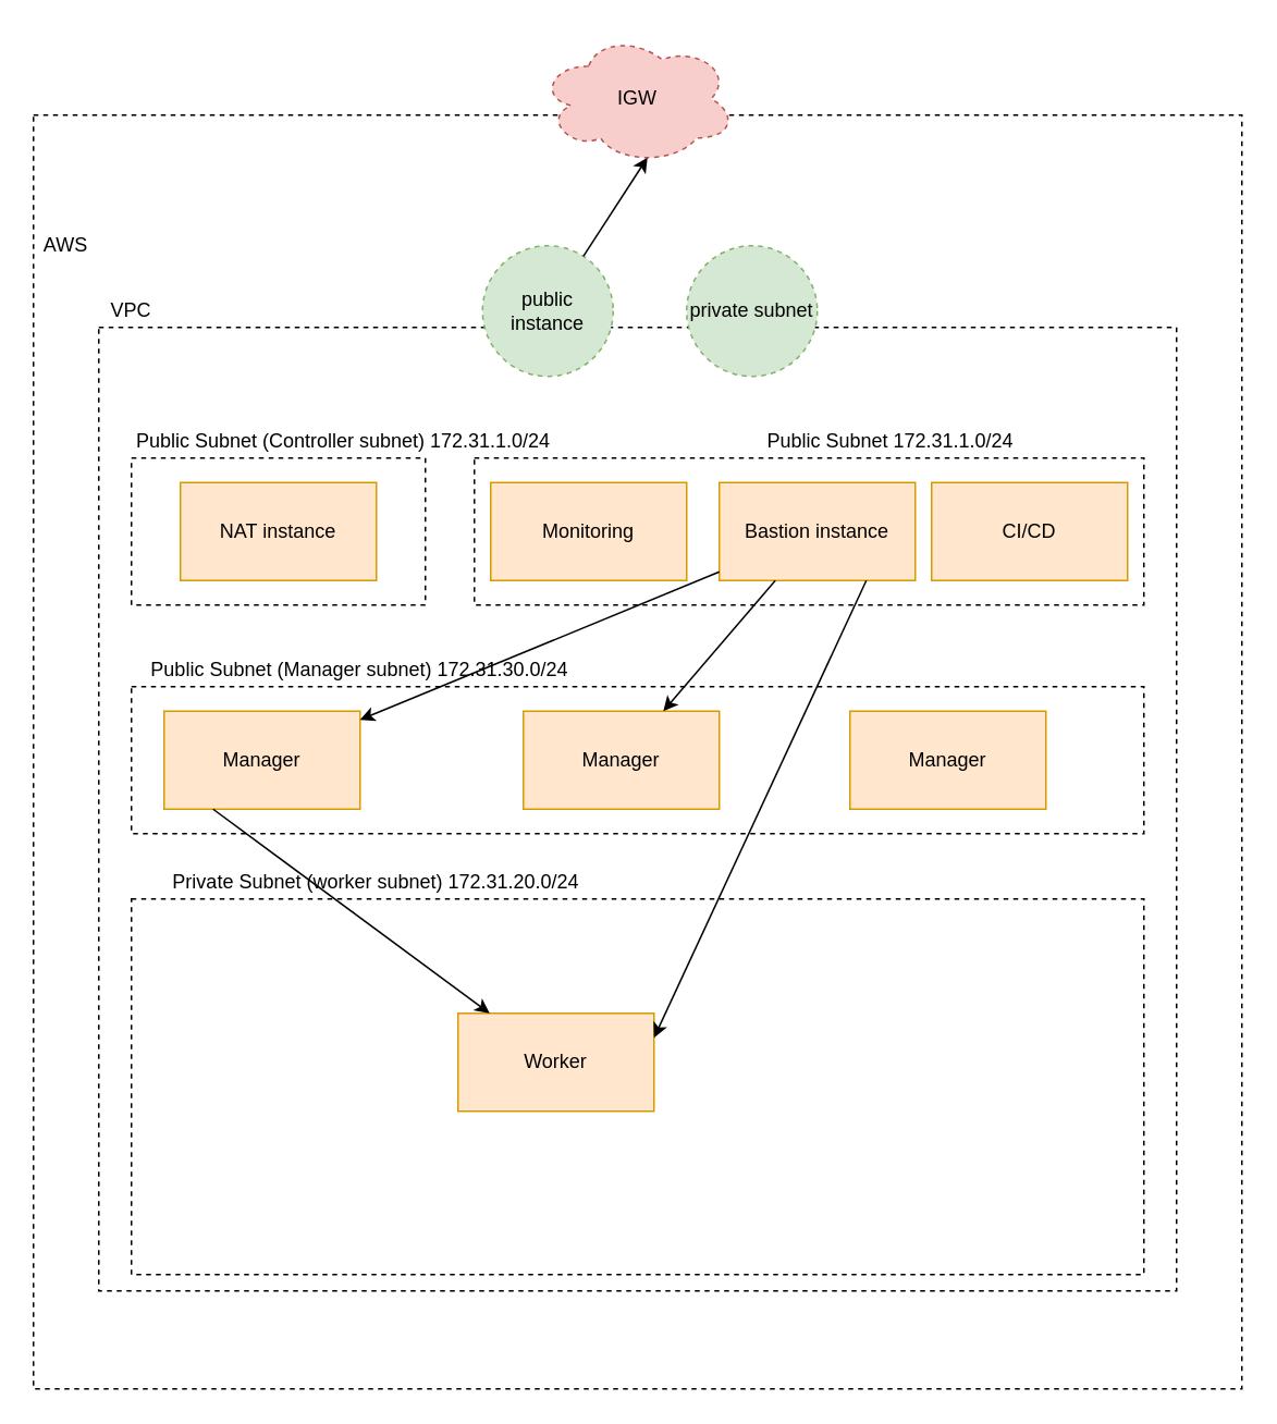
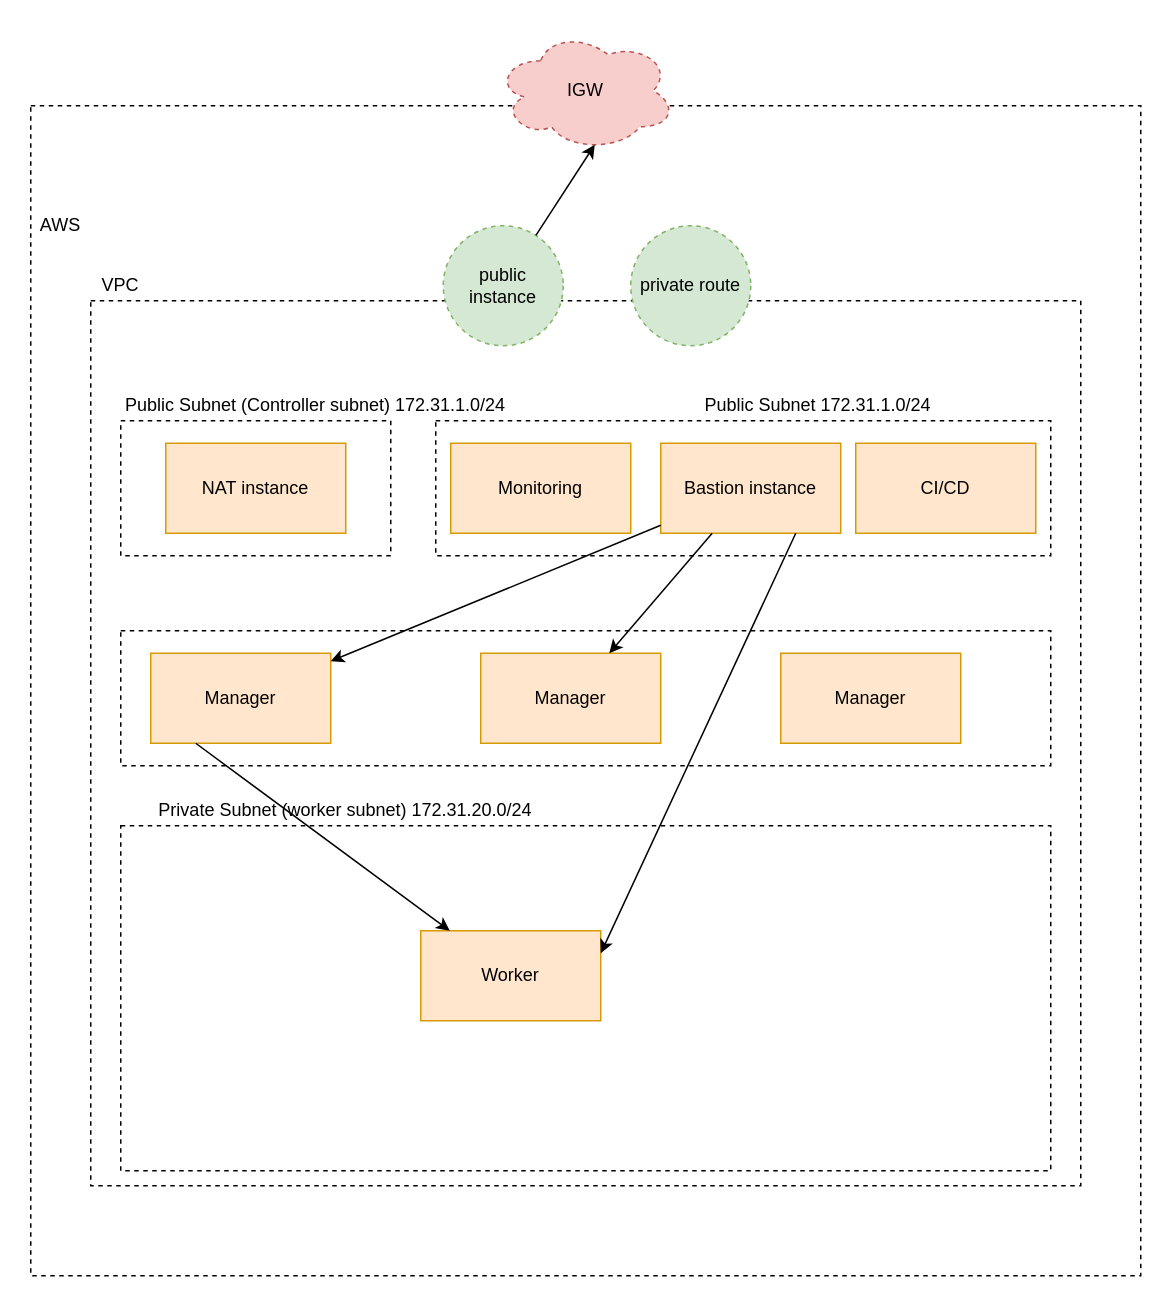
  <mxCell id="0" />
  <mxCell id="1" parent="0" />
  <mxCell id="2" value="" style="rounded=0;whiteSpace=wrap;html=1;dashed=1;" parent="1" vertex="1"><mxGeometry x="20" y="70" width="740" height="780" as="geometry" /></mxCell>
  <mxCell id="3" value="" style="rounded=0;whiteSpace=wrap;html=1;dashed=1;" parent="1" vertex="1"><mxGeometry x="60" y="200" width="660" height="590" as="geometry" /></mxCell>
  <mxCell id="4" value="" style="rounded=0;whiteSpace=wrap;html=1;dashed=1;" parent="1" vertex="1"><mxGeometry x="80" y="280" width="180" height="90" as="geometry" /></mxCell>
  <mxCell id="5" value="" style="rounded=0;whiteSpace=wrap;html=1;dashed=1;" parent="1" vertex="1"><mxGeometry x="80" y="420" width="620" height="90" as="geometry" /></mxCell>
  <mxCell id="6" value="" style="rounded=0;whiteSpace=wrap;html=1;dashed=1;" parent="1" vertex="1"><mxGeometry x="80" y="550" width="620" height="230" as="geometry" /></mxCell>
  <mxCell id="7" value="NAT instance" style="rounded=0;whiteSpace=wrap;html=1;fillColor=#ffe6cc;strokeColor=#d79b00;" parent="1" vertex="1"><mxGeometry x="110" y="295" width="120" height="60" as="geometry" /></mxCell>
  <mxCell id="8" value="Manager" style="rounded=0;whiteSpace=wrap;html=1;fillColor=#ffe6cc;strokeColor=#d79b00;" parent="1" vertex="1"><mxGeometry x="100" y="435" width="120" height="60" as="geometry" /></mxCell>
  <mxCell id="9" value="Worker" style="rounded=0;whiteSpace=wrap;html=1;fillColor=#ffe6cc;strokeColor=#d79b00;" parent="1" vertex="1"><mxGeometry x="280" y="620" width="120" height="60" as="geometry" /></mxCell>
  <mxCell id="10" value="Manager" style="rounded=0;whiteSpace=wrap;html=1;fillColor=#ffe6cc;strokeColor=#d79b00;" parent="1" vertex="1"><mxGeometry x="320" y="435" width="120" height="60" as="geometry" /></mxCell>
  <mxCell id="11" value="" style="endArrow=classic;html=1;exitX=0.25;exitY=1;exitDx=0;exitDy=0;" parent="1" source="8" target="9" edge="1"><mxGeometry width="50" height="50" relative="1" as="geometry"><mxPoint x="380" y="460" as="sourcePoint" /><mxPoint x="430" y="410" as="targetPoint" /></mxGeometry></mxCell>
  <mxCell id="12" value="VPC" style="text;html=1;strokeColor=none;fillColor=none;align=center;verticalAlign=middle;whiteSpace=wrap;rounded=0;" parent="1" vertex="1"><mxGeometry x="60" y="180" width="40" height="20" as="geometry" /></mxCell>
  <mxCell id="13" value="Private Subnet (worker subnet) 172.31.20.0/24" style="text;html=1;strokeColor=none;fillColor=none;align=center;verticalAlign=middle;whiteSpace=wrap;rounded=0;" parent="1" vertex="1"><mxGeometry x="80" y="530" width="300" height="20" as="geometry" /></mxCell>
- <mxCell id="14" value="Public Subnet (Manager subnet) 172.31.30.0/24" style="text;html=1;strokeColor=none;fillColor=none;align=center;verticalAlign=middle;whiteSpace=wrap;rounded=0;" parent="1" vertex="1"><mxGeometry x="80" y="400" width="280" height="20" as="geometry" /></mxCell>
  <mxCell id="15" value="" style="rounded=0;whiteSpace=wrap;html=1;dashed=1;" parent="1" vertex="1"><mxGeometry x="290" y="280" width="410" height="90" as="geometry" /></mxCell>
  <mxCell id="16" value="Bastion instance" style="rounded=0;whiteSpace=wrap;html=1;fillColor=#ffe6cc;strokeColor=#d79b00;" parent="1" vertex="1"><mxGeometry x="440" y="295" width="120" height="60" as="geometry" /></mxCell>
  <mxCell id="17" value="Public Subnet (Controller subnet) 172.31.1.0/24" style="text;html=1;strokeColor=none;fillColor=none;align=center;verticalAlign=middle;whiteSpace=wrap;rounded=0;" parent="1" vertex="1"><mxGeometry x="80" y="260" width="260" height="20" as="geometry" /></mxCell>
  <mxCell id="18" value="Public Subnet 172.31.1.0/24" style="text;html=1;strokeColor=none;fillColor=none;align=center;verticalAlign=middle;whiteSpace=wrap;rounded=0;" parent="1" vertex="1"><mxGeometry x="460" y="260" width="170" height="20" as="geometry" /></mxCell>
  <mxCell id="19" value="" style="endArrow=classic;html=1;" parent="1" source="16" target="8" edge="1"><mxGeometry width="50" height="50" relative="1" as="geometry"><mxPoint x="380" y="460" as="sourcePoint" /><mxPoint x="430" y="410" as="targetPoint" /></mxGeometry></mxCell>
  <mxCell id="20" value="" style="endArrow=classic;html=1;" parent="1" source="16" target="10" edge="1"><mxGeometry width="50" height="50" relative="1" as="geometry"><mxPoint x="380" y="460" as="sourcePoint" /><mxPoint x="430" y="410" as="targetPoint" /></mxGeometry></mxCell>
  <mxCell id="21" value="AWS" style="text;html=1;strokeColor=none;fillColor=none;align=center;verticalAlign=middle;whiteSpace=wrap;rounded=0;" parent="1" vertex="1"><mxGeometry x="20" y="140" width="40" height="20" as="geometry" /></mxCell>
  <mxCell id="22" value="public instance" style="ellipse;whiteSpace=wrap;html=1;aspect=fixed;dashed=1;fillColor=#d5e8d4;strokeColor=#82b366;" parent="1" vertex="1"><mxGeometry x="295" y="150" width="80" height="80" as="geometry" /></mxCell>
- <mxCell id="23" value="private subnet" style="ellipse;whiteSpace=wrap;html=1;aspect=fixed;dashed=1;fillColor=#d5e8d4;strokeColor=#82b366;" parent="1" vertex="1"><mxGeometry x="420" y="150" width="80" height="80" as="geometry" /></mxCell>
+ <mxCell id="23" value="private route" style="ellipse;whiteSpace=wrap;html=1;aspect=fixed;dashed=1;fillColor=#d5e8d4;strokeColor=#82b366;" parent="1" vertex="1"><mxGeometry x="420" y="150" width="80" height="80" as="geometry" /></mxCell>
  <mxCell id="24" value="IGW" style="ellipse;shape=cloud;whiteSpace=wrap;html=1;dashed=1;fillColor=#f8cecc;strokeColor=#b85450;" parent="1" vertex="1"><mxGeometry x="330" y="20" width="120" height="80" as="geometry" /></mxCell>
  <mxCell id="25" value="" style="endArrow=classic;html=1;entryX=0.55;entryY=0.95;entryDx=0;entryDy=0;entryPerimeter=0;" parent="1" source="22" target="24" edge="1"><mxGeometry width="50" height="50" relative="1" as="geometry"><mxPoint x="340" y="410" as="sourcePoint" /><mxPoint x="390" y="360" as="targetPoint" /></mxGeometry></mxCell>
  <mxCell id="26" value="" style="endArrow=classic;html=1;entryX=1;entryY=0.25;entryDx=0;entryDy=0;exitX=0.75;exitY=1;exitDx=0;exitDy=0;" edge="1" parent="1" source="16" target="9"><mxGeometry width="50" height="50" relative="1" as="geometry"><mxPoint x="330" y="440" as="sourcePoint" /><mxPoint x="380" y="390" as="targetPoint" /></mxGeometry></mxCell>
  <mxCell id="27" value="Manager" style="rounded=0;whiteSpace=wrap;html=1;fillColor=#ffe6cc;strokeColor=#d79b00;" vertex="1" parent="1"><mxGeometry x="520" y="435" width="120" height="60" as="geometry" /></mxCell>
  <mxCell id="28" value="Monitoring" style="rounded=0;whiteSpace=wrap;html=1;fillColor=#ffe6cc;strokeColor=#d79b00;" vertex="1" parent="1"><mxGeometry x="300" y="295" width="120" height="60" as="geometry" /></mxCell>
  <mxCell id="29" value="CI/CD" style="rounded=0;whiteSpace=wrap;html=1;fillColor=#ffe6cc;strokeColor=#d79b00;" vertex="1" parent="1"><mxGeometry x="570" y="295" width="120" height="60" as="geometry" /></mxCell>
